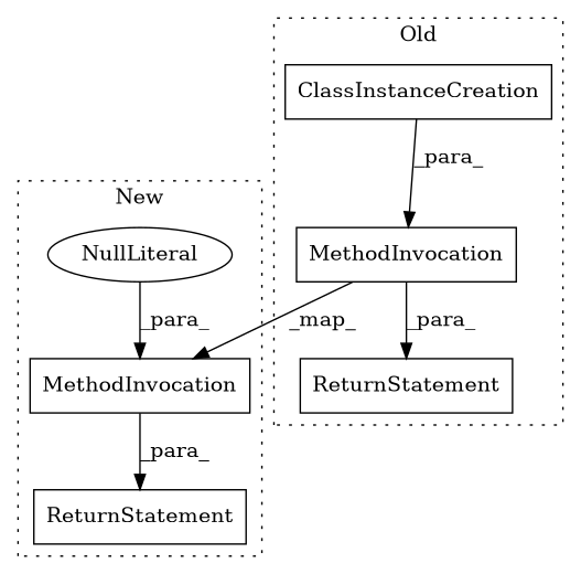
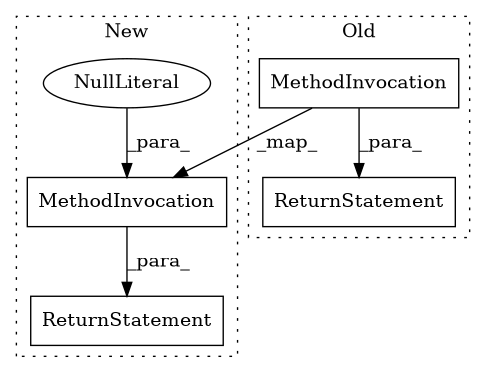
  digraph {
    node [a=32 l="23,1" shape=box]
    n1 [label=MethodInvocation s="108826,109018"]
    n2 [a=33 l=117 label=NullLiteral s=108871 shape=ellipse]
    n3 [a=41 l=7 label=ReturnStatement s=108819]
-   n4 [a=14 l=21 label=ClassInstanceCreation s=109263]
    n5 [label=MethodInvocation s="109218,109503"]
    n6 [a=41 l=7 label=ReturnStatement s=109211]
    subgraph cluster_1 {
      label=New
      style=dotted
      n1
      n2
      n3
    }
    subgraph cluster_2 {
      label=Old
      style=dotted
-     n4
      n5
      n6
    }
    n1 -> n3 [label=_para_]
    n2 -> n1 [label=_para_]
-   n4 -> n5 [label=_para_]
    n5 -> n1 [label=_map_]
    n5 -> n6 [label=_para_]
  }
